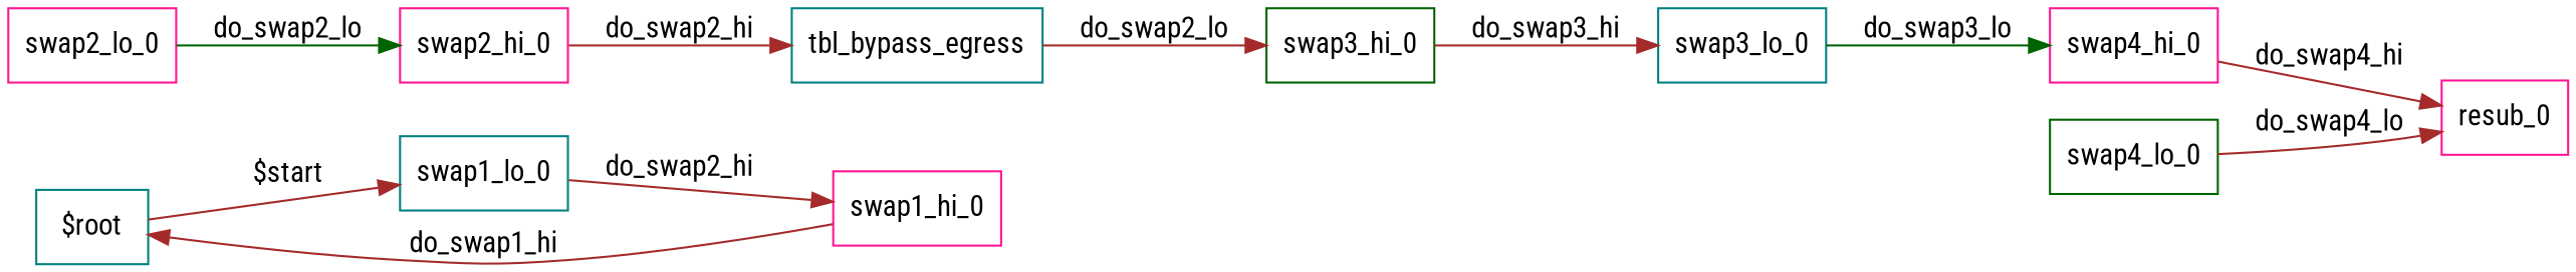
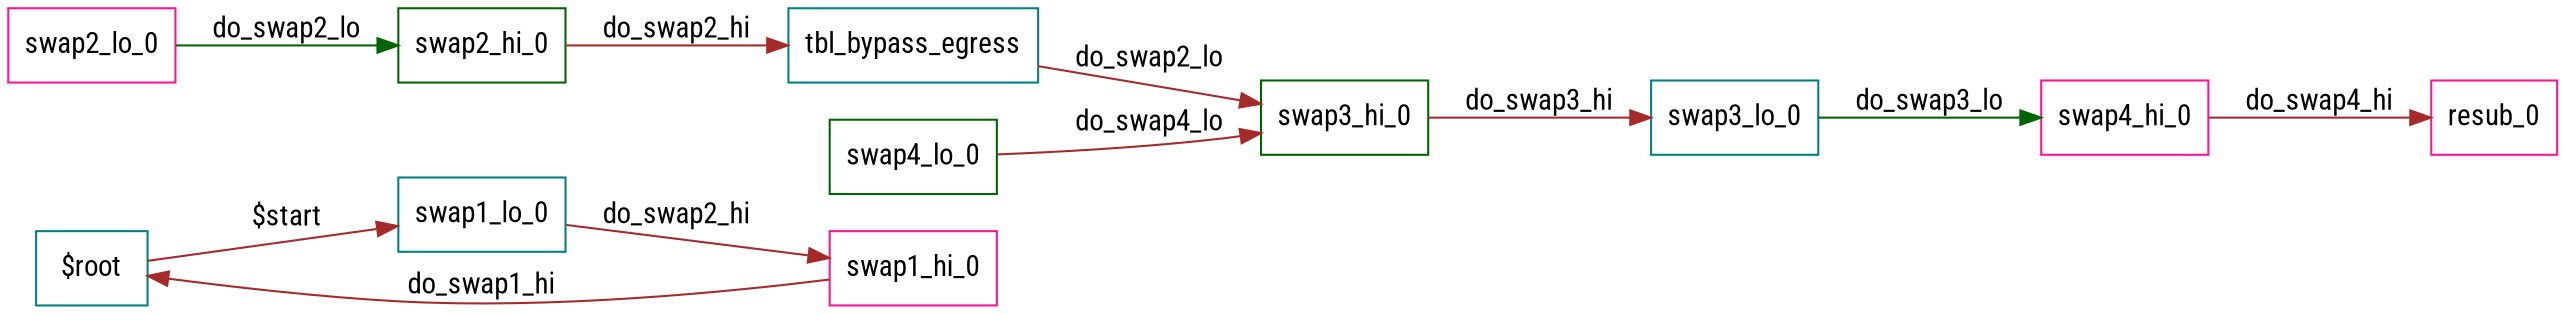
  digraph {
    fontname="Roboto Condensed"
    rankdir=LR
    node [color=teal fontname="Roboto Condensed" shape=box]
    edge [color=brown fontname="Roboto Condensed"]
    n1 [label="$root"]
    n2 [label=swap1_lo_0]
    n3 [color=deeppink label=swap1_hi_0]
    n4 [color=deeppink label=resub_0]
    n5 [color=deeppink label=swap2_lo_0]
-   n6 [color=deeppink label=swap2_hi_0]
+   n6 [color=darkgreen label=swap2_hi_0]
    n7 [label=tbl_bypass_egress]
    n8 [color=darkgreen label=swap3_hi_0]
    n9 [label=swap3_lo_0]
    n10 [color=deeppink label=swap4_hi_0]
    n11 [color=darkgreen label=swap4_lo_0]
    n1 -> n2 [label="$start"]
    n2 -> n3 [label=do_swap2_hi]
    n3 -> n1 [label=do_swap1_hi]
    n5 -> n6 [color=darkgreen label=do_swap2_lo]
    n6 -> n7 [label=do_swap2_hi]
    n7 -> n8 [label=do_swap2_lo]
    n8 -> n9 [label=do_swap3_hi]
    n9 -> n10 [color=darkgreen label=do_swap3_lo]
    n10 -> n4 [label=do_swap4_hi]
-   n11 -> n4 [label=do_swap4_lo]
+   n11 -> n8 [label=do_swap4_lo]
  }
